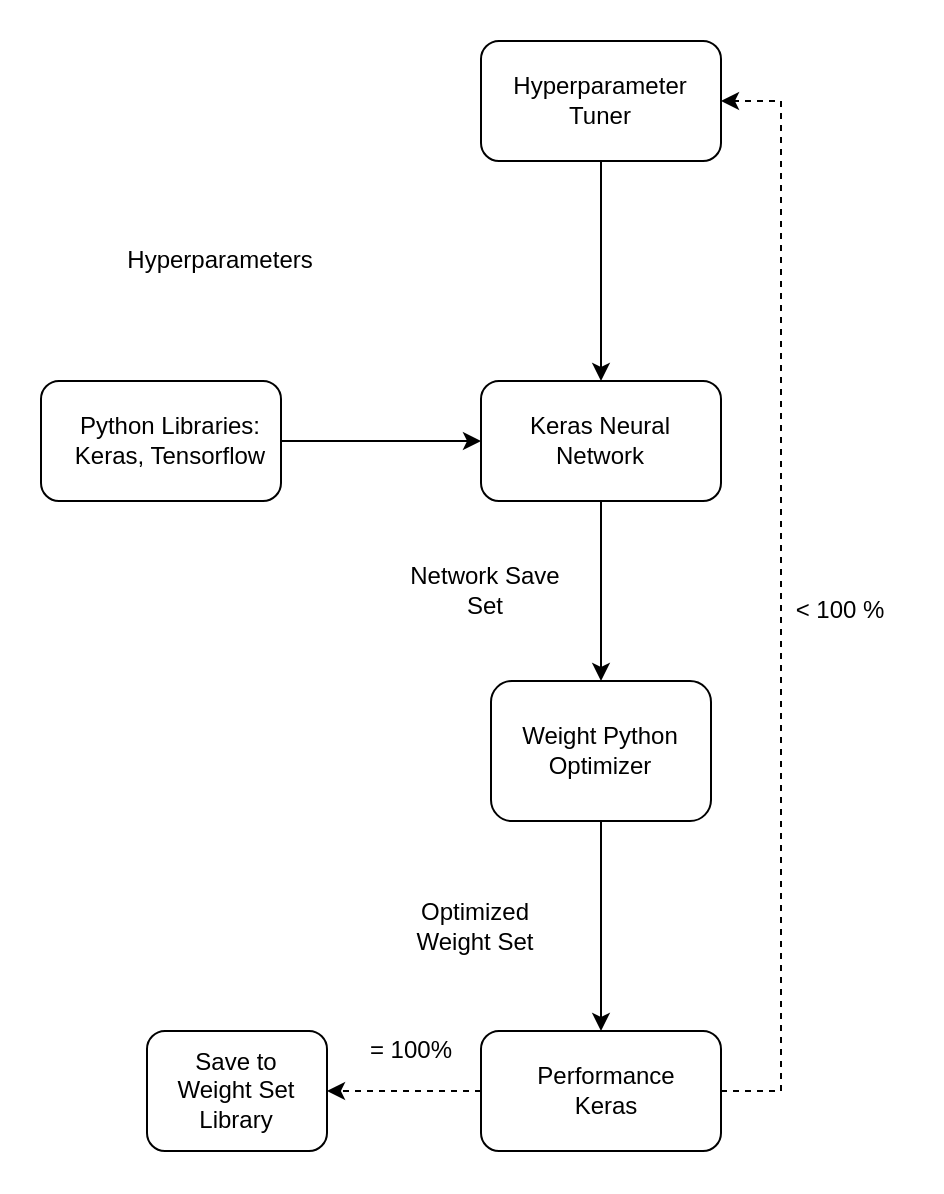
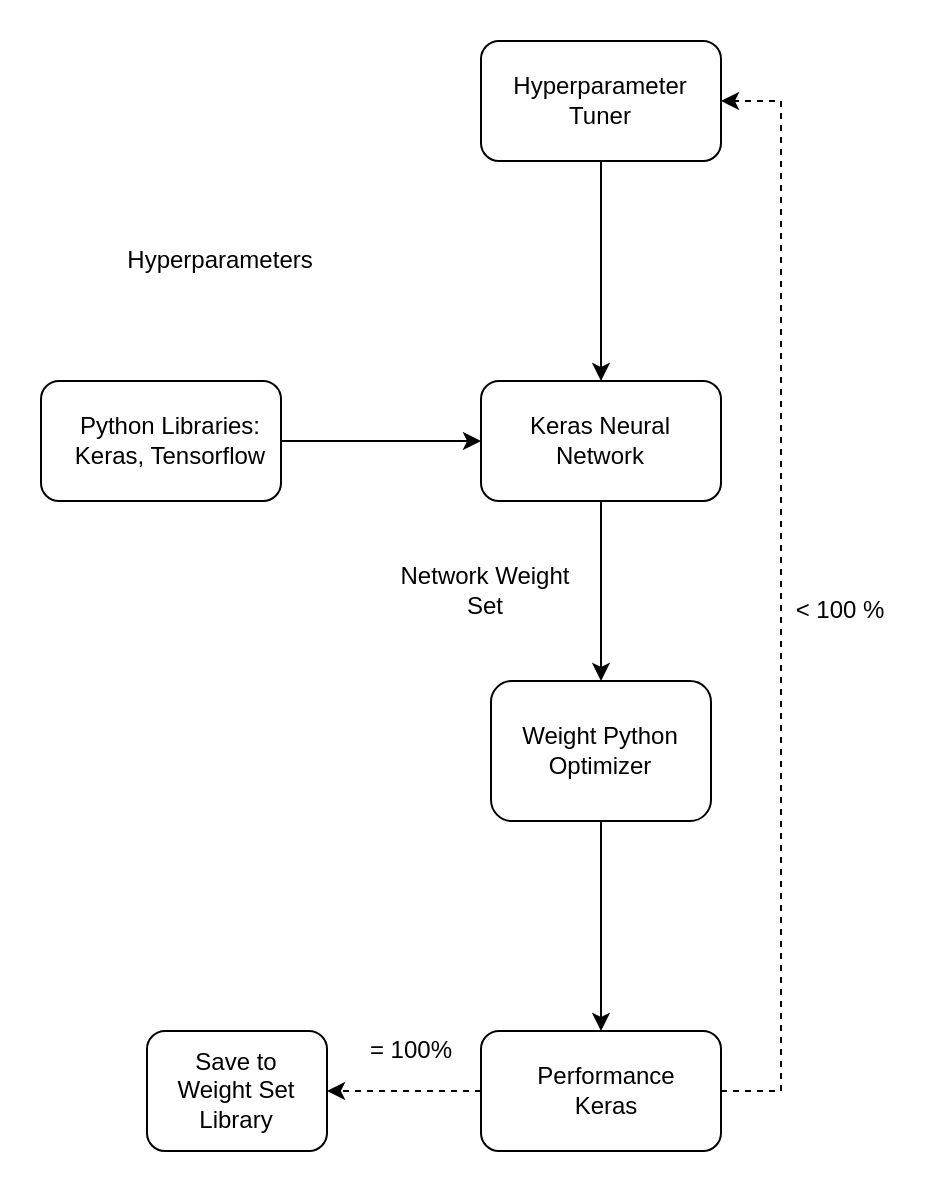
  <mxCell id="0" />
  <mxCell id="1" parent="0" />
  <mxCell id="2" value="" style="rounded=1;whiteSpace=wrap;html=1;" vertex="1" parent="1"><mxGeometry x="73" y="515" width="90" height="60" as="geometry" /></mxCell>
  <mxCell id="3" value="" style="rounded=1;whiteSpace=wrap;html=1;" vertex="1" parent="1"><mxGeometry x="240" y="20" width="120" height="60" as="geometry" /></mxCell>
  <mxCell id="4" style="edgeStyle=orthogonalEdgeStyle;rounded=0;orthogonalLoop=1;jettySize=auto;html=1;exitX=1;exitY=0.5;exitDx=0;exitDy=0;entryX=1;entryY=0.5;entryDx=0;entryDy=0;dashed=1;" edge="1" parent="1" source="18" target="3"><mxGeometry relative="1" as="geometry"><mxPoint x="430" y="50" as="targetPoint" /><Array as="points"><mxPoint x="390" y="545" /><mxPoint x="390" y="50" /></Array></mxGeometry></mxCell>
  <mxCell id="5" value="Weight Python Optimizer" style="rounded=1;whiteSpace=wrap;html=1;" vertex="1" parent="1"><mxGeometry x="245" y="340" width="110" height="70" as="geometry" /></mxCell>
  <mxCell id="6" value="" style="rounded=1;whiteSpace=wrap;html=1;" vertex="1" parent="1"><mxGeometry x="240" y="190" width="120" height="60" as="geometry" /></mxCell>
  <mxCell id="7" value="" style="rounded=1;whiteSpace=wrap;html=1;" vertex="1" parent="1"><mxGeometry x="20" y="190" width="120" height="60" as="geometry" /></mxCell>
  <mxCell id="8" value="Python Libraries: Keras, Tensorflow" style="text;html=1;strokeColor=none;fillColor=none;align=center;verticalAlign=middle;whiteSpace=wrap;rounded=0;" vertex="1" parent="1"><mxGeometry x="30" y="210" width="110" height="20" as="geometry" /></mxCell>
  <mxCell id="9" value="Keras Neural Network" style="text;html=1;strokeColor=none;fillColor=none;align=center;verticalAlign=middle;whiteSpace=wrap;rounded=0;" vertex="1" parent="1"><mxGeometry x="245" y="210" width="110" height="20" as="geometry" /></mxCell>
  <mxCell id="10" value="" style="endArrow=classic;html=1;" edge="1" parent="1" target="6"><mxGeometry width="50" height="50" relative="1" as="geometry"><mxPoint x="300" y="80" as="sourcePoint" /><mxPoint x="320" y="70" as="targetPoint" /></mxGeometry></mxCell>
  <mxCell id="11" value="" style="endArrow=classic;html=1;entryX=0;entryY=0.5;entryDx=0;entryDy=0;exitX=1;exitY=0.5;exitDx=0;exitDy=0;" edge="1" parent="1" source="8" target="6"><mxGeometry width="50" height="50" relative="1" as="geometry"><mxPoint x="130" y="330" as="sourcePoint" /><mxPoint x="180" y="280" as="targetPoint" /></mxGeometry></mxCell>
  <mxCell id="12" value="Hyperparameter Tuner" style="text;html=1;strokeColor=none;fillColor=none;align=center;verticalAlign=middle;whiteSpace=wrap;rounded=0;" vertex="1" parent="1"><mxGeometry x="280" y="40" width="40" height="20" as="geometry" /></mxCell>
  <mxCell id="13" value="" style="endArrow=classic;html=1;exitX=0.5;exitY=1;exitDx=0;exitDy=0;" edge="1" parent="1" source="6" target="5"><mxGeometry width="50" height="50" relative="1" as="geometry"><mxPoint x="10" y="510" as="sourcePoint" /><mxPoint x="60" y="460" as="targetPoint" /></mxGeometry></mxCell>
- <mxCell id="14" value="Network&amp;nbsp;Save Set" style="text;html=1;strokeColor=none;fillColor=none;align=center;verticalAlign=middle;whiteSpace=wrap;rounded=0;" vertex="1" parent="1"><mxGeometry x="200" y="285" width="85" height="20" as="geometry" /></mxCell>
+ <mxCell id="14" value="Network&amp;nbsp;Weight Set" style="text;html=1;strokeColor=none;fillColor=none;align=center;verticalAlign=middle;whiteSpace=wrap;rounded=0;" vertex="1" parent="1"><mxGeometry x="200" y="285" width="85" height="20" as="geometry" /></mxCell>
  <mxCell id="15" value="Hyperparameters" style="text;html=1;strokeColor=none;fillColor=none;align=center;verticalAlign=middle;whiteSpace=wrap;rounded=0;" vertex="1" parent="1"><mxGeometry x="90" y="120" width="40" height="20" as="geometry" /></mxCell>
  <mxCell id="16" value="&amp;lt; 100 %" style="text;html=1;strokeColor=none;fillColor=none;align=center;verticalAlign=middle;whiteSpace=wrap;rounded=0;" vertex="1" parent="1"><mxGeometry x="390" y="295" width="60" height="20" as="geometry" /></mxCell>
  <mxCell id="17" value="" style="endArrow=classic;html=1;exitX=0.5;exitY=1;exitDx=0;exitDy=0;entryX=0.5;entryY=0;entryDx=0;entryDy=0;" edge="1" parent="1" source="5" target="18"><mxGeometry width="50" height="50" relative="1" as="geometry"><mxPoint x="60" y="480" as="sourcePoint" /><mxPoint x="300" y="460" as="targetPoint" /></mxGeometry></mxCell>
  <mxCell id="18" value="" style="rounded=1;whiteSpace=wrap;html=1;" vertex="1" parent="1"><mxGeometry x="240" y="515" width="120" height="60" as="geometry" /></mxCell>
  <mxCell id="19" value="Performance Keras" style="text;html=1;strokeColor=none;fillColor=none;align=center;verticalAlign=middle;whiteSpace=wrap;rounded=0;" vertex="1" parent="1"><mxGeometry x="283" y="535" width="40" height="20" as="geometry" /></mxCell>
  <mxCell id="20" value="" style="endArrow=classic;html=1;dashed=1;exitX=0;exitY=0.5;exitDx=0;exitDy=0;entryX=1;entryY=0.5;entryDx=0;entryDy=0;" edge="1" parent="1" source="18" target="2"><mxGeometry width="50" height="50" relative="1" as="geometry"><mxPoint x="20" y="590" as="sourcePoint" /><mxPoint x="160" y="490" as="targetPoint" /></mxGeometry></mxCell>
  <mxCell id="21" value="= 100%" style="text;html=1;strokeColor=none;fillColor=none;align=center;verticalAlign=middle;whiteSpace=wrap;rounded=0;" vertex="1" parent="1"><mxGeometry x="177.5" y="515" width="55" height="20" as="geometry" /></mxCell>
  <mxCell id="22" value="Save to Weight Set Library" style="text;html=1;strokeColor=none;fillColor=none;align=center;verticalAlign=middle;whiteSpace=wrap;rounded=0;" vertex="1" parent="1"><mxGeometry x="83" y="525" width="70" height="40" as="geometry" /></mxCell>
- <mxCell id="23" value="Optimized Weight Set" style="text;html=1;strokeColor=none;fillColor=none;align=center;verticalAlign=middle;whiteSpace=wrap;rounded=0;" vertex="1" parent="1"><mxGeometry x="195" y="452.5" width="85" height="20" as="geometry" /></mxCell>
